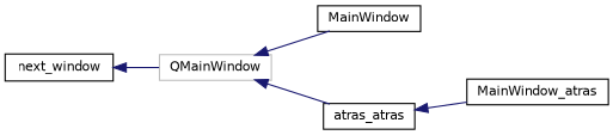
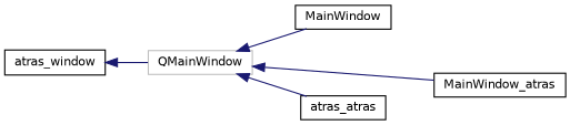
  digraph {
    rankdir=LR
    node [color=black fillcolor=white fontname=Helvetica fontsize=10 shape=record style=filled]
    edge [color=midnightblue dir=back fontname=Helvetica fontsize=10 labelfontname=Helvetica labelfontsize=10 style=solid]
    n1 [color=grey75 height=0.2 label=QMainWindow width=0.4]
    n2 [height=0.2 label=MainWindow width=0.4]
    n3 [height=0.2 label=MainWindow_atras width=0.4]
    n4 [height=0.2 label=atras_atras width=0.4]
-   n5 [height=0.2 label=next_window width=0.4]
+   n5 [height=0.2 label=atras_window width=0.4]
    n1 -> n2
-   n4 -> n3
+   n1 -> n3
    n1 -> n4
    n5 -> n1
  }
